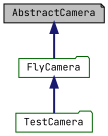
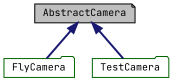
  digraph {
    fontname="JetBrains Mono"
    node [color=darkgreen fillcolor=white fontname="JetBrains Mono" fontsize=10 shape=folder style=filled]
    edge [color=midnightblue dir=back fontname="JetBrains Mono" fontsize=10 labelfontname=Helvetica labelfontsize=10 style=bold]
    n1 [color=black fillcolor=grey75 fontcolor=black height=0.2 label=AbstractCamera shape=note width=0.4]
    n2 [height=0.2 label=FlyCamera width=0.4]
    n3 [height=0.2 label=TestCamera width=0.4]
    n1 -> n2
-   n2 -> n3
+   n1 -> n3
  }
